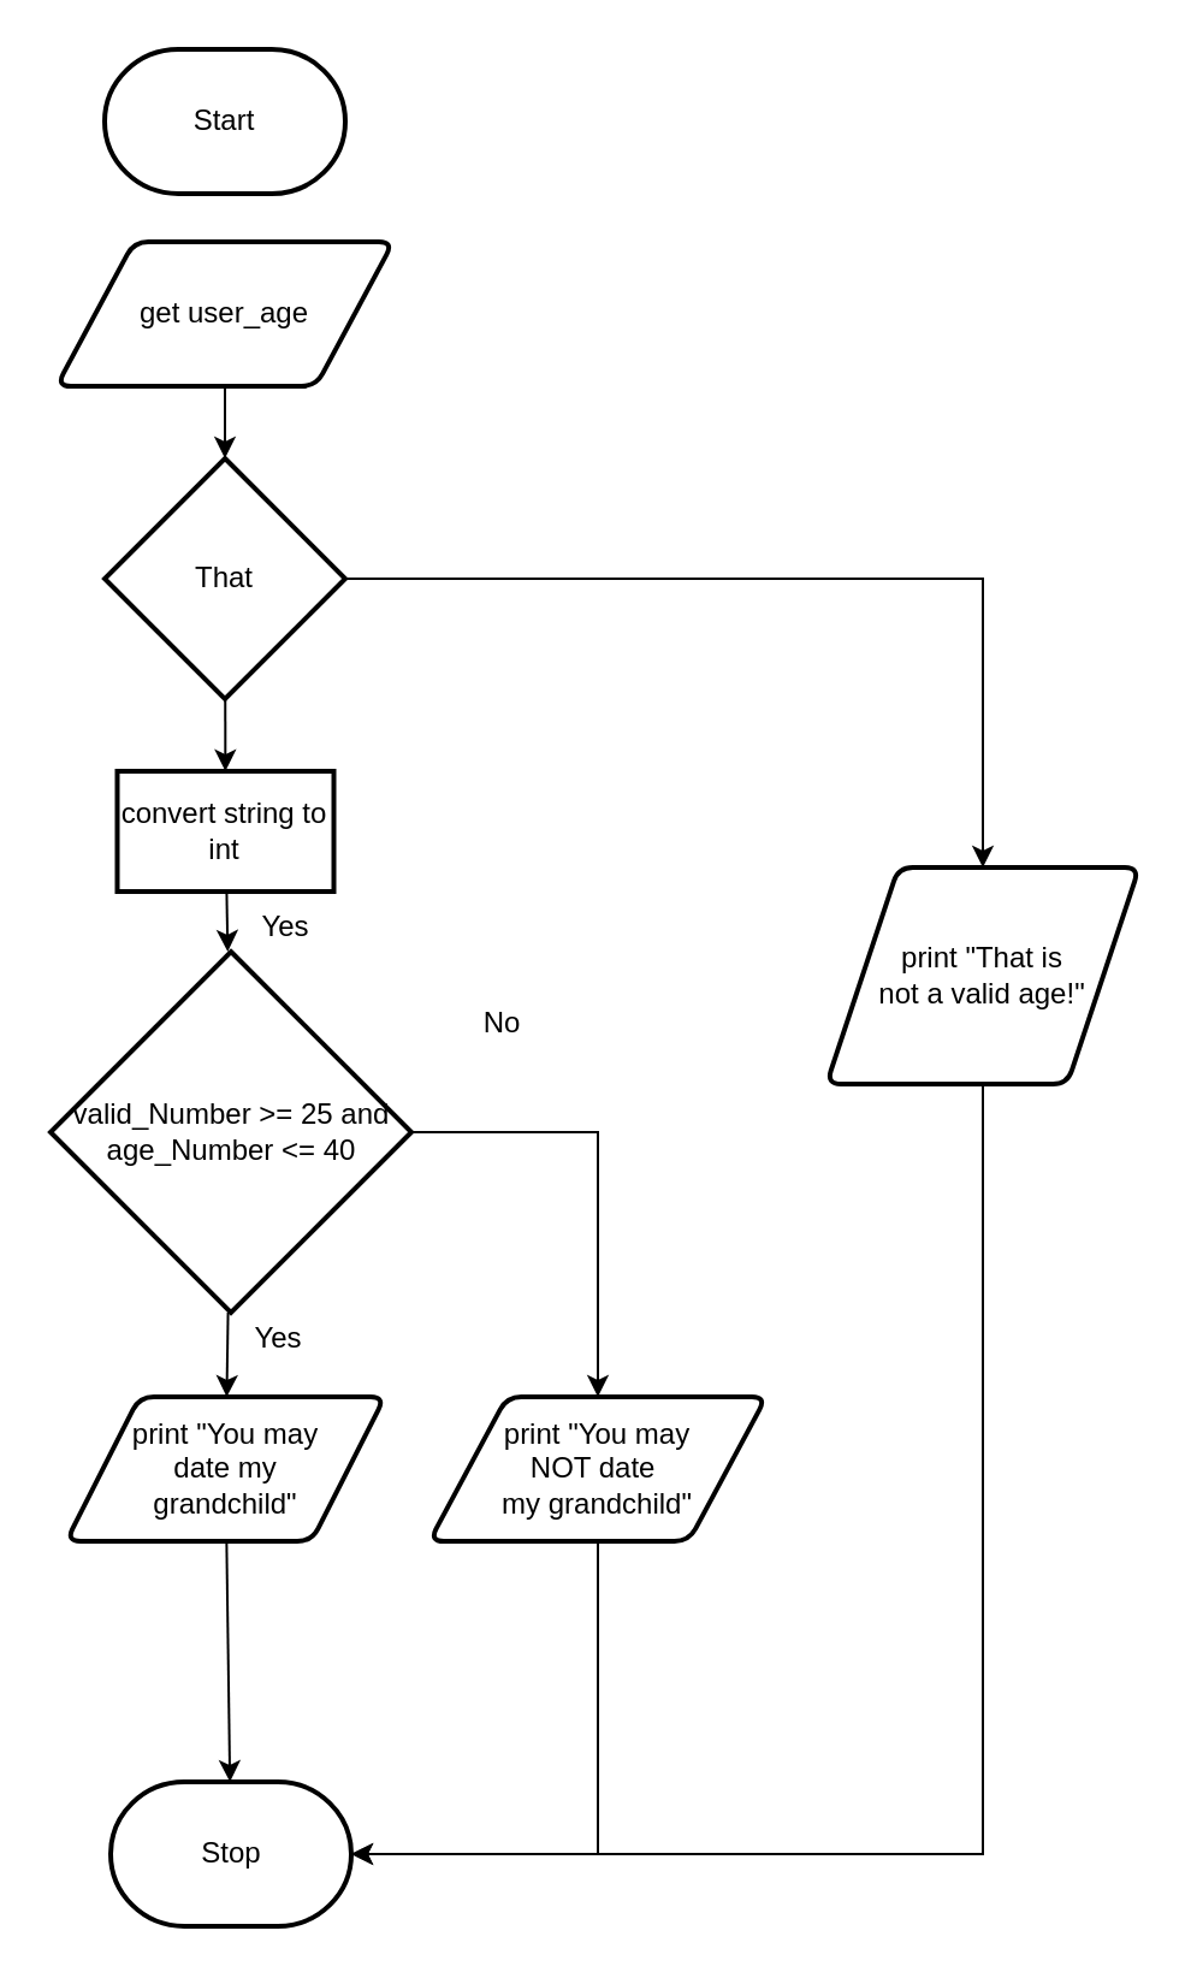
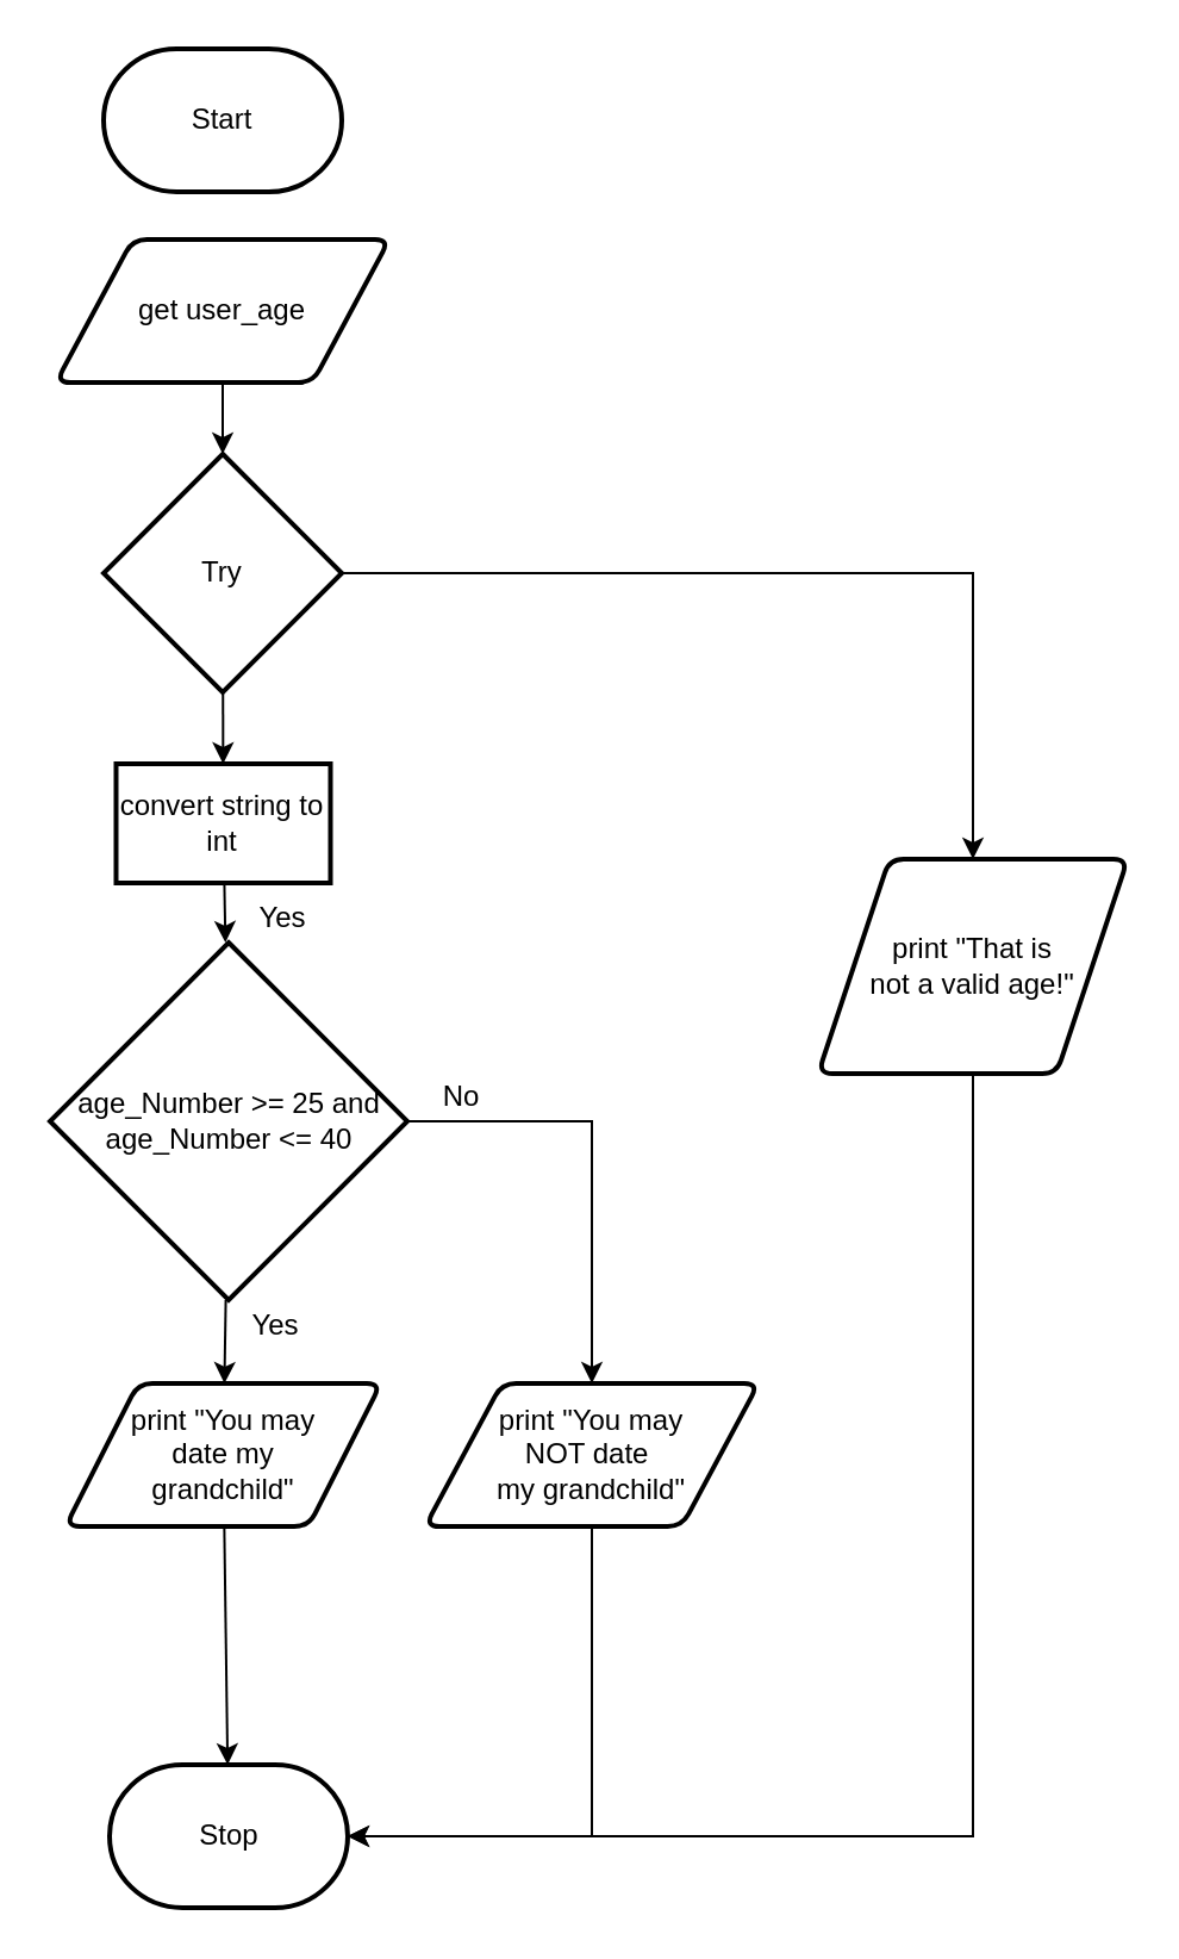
  <mxCell id="0" />
  <mxCell id="1" parent="0" />
  <mxCell id="2" value="Start" style="strokeWidth=2;html=1;shape=mxgraph.flowchart.terminator;whiteSpace=wrap;" vertex="1" parent="1"><mxGeometry x="43" y="20" width="100" height="60" as="geometry" /></mxCell>
  <mxCell id="3" style="edgeStyle=none;rounded=0;html=1;" edge="1" parent="1" source="4" target="16"><mxGeometry relative="1" as="geometry" /></mxCell>
  <mxCell id="4" value="get user_age" style="shape=parallelogram;html=1;strokeWidth=2;perimeter=parallelogramPerimeter;whiteSpace=wrap;rounded=1;arcSize=12;size=0.23;" vertex="1" parent="1"><mxGeometry x="23" y="100" width="140" height="60" as="geometry" /></mxCell>
  <mxCell id="5" style="edgeStyle=none;html=1;" edge="1" parent="1" source="6" target="7"><mxGeometry relative="1" as="geometry"><mxPoint x="93" y="470" as="targetPoint" /></mxGeometry></mxCell>
  <mxCell id="6" value="print &quot;You may &lt;br&gt;date my&lt;br&gt;grandchild&quot;" style="shape=parallelogram;html=1;strokeWidth=2;perimeter=parallelogramPerimeter;whiteSpace=wrap;rounded=1;arcSize=12;size=0.23;" vertex="1" parent="1"><mxGeometry x="27" y="580" width="132.5" height="60" as="geometry" /></mxCell>
  <mxCell id="7" value="Stop" style="strokeWidth=2;html=1;shape=mxgraph.flowchart.terminator;whiteSpace=wrap;" vertex="1" parent="1"><mxGeometry x="45.5" y="740" width="100" height="60" as="geometry" /></mxCell>
  <mxCell id="8" style="edgeStyle=none;rounded=0;html=1;" edge="1" parent="1" source="10" target="6"><mxGeometry relative="1" as="geometry" /></mxCell>
  <mxCell id="9" style="edgeStyle=none;html=1;entryX=0.5;entryY=0;entryDx=0;entryDy=0;exitX=1;exitY=0.5;exitDx=0;exitDy=0;exitPerimeter=0;rounded=0;" edge="1" parent="1" source="10" target="20"><mxGeometry relative="1" as="geometry"><mxPoint x="193" y="480" as="targetPoint" /><Array as="points"><mxPoint x="248" y="470" /></Array></mxGeometry></mxCell>
- <mxCell id="10" value="valid_Number &amp;gt;= 25 and age_Number &amp;lt;= 40" style="strokeWidth=2;html=1;shape=mxgraph.flowchart.decision;whiteSpace=wrap;" vertex="1" parent="1"><mxGeometry x="20.5" y="395" width="150" height="150" as="geometry" /></mxCell>
+ <mxCell id="10" value="age_Number &amp;gt;= 25 and age_Number &amp;lt;= 40" style="strokeWidth=2;html=1;shape=mxgraph.flowchart.decision;whiteSpace=wrap;" vertex="1" parent="1"><mxGeometry x="20.5" y="395" width="150" height="150" as="geometry" /></mxCell>
  <mxCell id="11" style="edgeStyle=none;rounded=0;html=1;entryX=1;entryY=0.5;entryDx=0;entryDy=0;entryPerimeter=0;exitX=0.5;exitY=1;exitDx=0;exitDy=0;" edge="1" parent="1" source="20" target="7"><mxGeometry relative="1" as="geometry"><Array as="points"><mxPoint x="248" y="770" /></Array><mxPoint x="248" y="595" as="sourcePoint" /></mxGeometry></mxCell>
  <mxCell id="12" style="edgeStyle=none;rounded=0;html=1;entryX=1;entryY=0.5;entryDx=0;entryDy=0;entryPerimeter=0;" edge="1" parent="1" source="13" target="7"><mxGeometry relative="1" as="geometry"><Array as="points"><mxPoint x="408" y="770" /></Array></mxGeometry></mxCell>
  <mxCell id="13" value="print &quot;That is &lt;br&gt;not a valid age!&quot;" style="shape=parallelogram;html=1;strokeWidth=2;perimeter=parallelogramPerimeter;whiteSpace=wrap;rounded=1;arcSize=12;size=0.23;" vertex="1" parent="1"><mxGeometry x="343" y="360" width="130" height="90" as="geometry" /></mxCell>
  <mxCell id="14" style="edgeStyle=none;html=1;entryX=0.5;entryY=0;entryDx=0;entryDy=0;rounded=0;" edge="1" parent="1" source="16" target="13"><mxGeometry relative="1" as="geometry"><Array as="points"><mxPoint x="408" y="240" /></Array></mxGeometry></mxCell>
  <mxCell id="15" style="edgeStyle=none;rounded=0;html=1;" edge="1" parent="1" source="16" target="19"><mxGeometry relative="1" as="geometry" /></mxCell>
- <mxCell id="16" value="That" style="strokeWidth=2;html=1;shape=mxgraph.flowchart.decision;whiteSpace=wrap;" vertex="1" parent="1"><mxGeometry x="43" y="190" width="100" height="100" as="geometry" /></mxCell>
+ <mxCell id="16" value="Try" style="strokeWidth=2;html=1;shape=mxgraph.flowchart.decision;whiteSpace=wrap;" vertex="1" parent="1"><mxGeometry x="43" y="190" width="100" height="100" as="geometry" /></mxCell>
  <mxCell id="17" value="Yes&lt;br&gt;" style="text;html=1;align=center;verticalAlign=middle;resizable=0;points=[];autosize=1;strokeColor=none;fillColor=none;" vertex="1" parent="1"><mxGeometry x="95" y="546" width="40" height="20" as="geometry" /></mxCell>
  <mxCell id="18" style="edgeStyle=none;rounded=0;html=1;" edge="1" parent="1" source="19" target="10"><mxGeometry relative="1" as="geometry" /></mxCell>
  <mxCell id="19" value="&lt;span&gt;convert string to int&lt;/span&gt;" style="whiteSpace=wrap;html=1;absoluteArcSize=1;arcSize=14;strokeWidth=2;rounded=0;" vertex="1" parent="1"><mxGeometry x="48.25" y="320" width="90" height="50" as="geometry" /></mxCell>
  <mxCell id="20" value="print &quot;You may &lt;br&gt;NOT date&amp;nbsp;&lt;br&gt;my grandchild&quot;" style="shape=parallelogram;html=1;strokeWidth=2;perimeter=parallelogramPerimeter;whiteSpace=wrap;rounded=1;arcSize=12;size=0.23;" vertex="1" parent="1"><mxGeometry x="178" y="580" width="140" height="60" as="geometry" /></mxCell>
- <mxCell id="21" value="No" style="text;html=1;align=center;verticalAlign=middle;resizable=0;points=[];autosize=1;strokeColor=none;fillColor=none;" vertex="1" parent="1"><mxGeometry x="193" y="415" width="30" height="20" as="geometry" /></mxCell>
+ <mxCell id="21" value="No" style="text;html=1;align=center;verticalAlign=middle;resizable=0;points=[];autosize=1;strokeColor=none;fillColor=none;" vertex="1" parent="1"><mxGeometry x="178" y="450" width="30" height="20" as="geometry" /></mxCell>
  <mxCell id="22" value="Yes&lt;br&gt;" style="text;html=1;align=center;verticalAlign=middle;resizable=0;points=[];autosize=1;strokeColor=none;fillColor=none;" vertex="1" parent="1"><mxGeometry x="98.25" y="375" width="40" height="20" as="geometry" /></mxCell>
